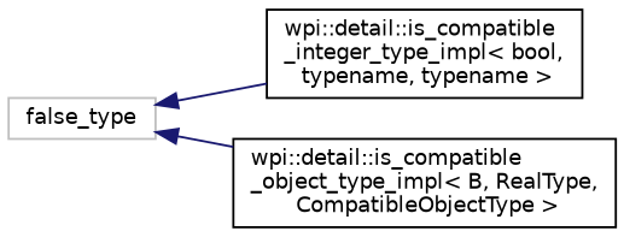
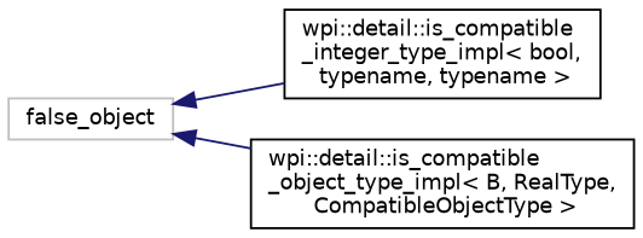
  digraph {
    rankdir=LR
    node [color=black fillcolor=white fontname=Helvetica fontsize=10 shape=record style=filled]
    edge [color=midnightblue dir=back fontname=Helvetica fontsize=10 labelfontname=Helvetica labelfontsize=10 style=solid]
-   n1 [color=grey75 height=0.2 label=false_type width=0.4]
+   n1 [color=grey75 height=0.2 label=false_object width=0.4]
    n2 [height=0.2 label="wpi::detail::is_compatible\l_integer_type_impl\< bool,\l typename, typename \>" width=0.4]
    n3 [height=0.2 label="wpi::detail::is_compatible\l_object_type_impl\< B, RealType,\l CompatibleObjectType \>" width=0.4]
    n1 -> n2
    n1 -> n3
  }
